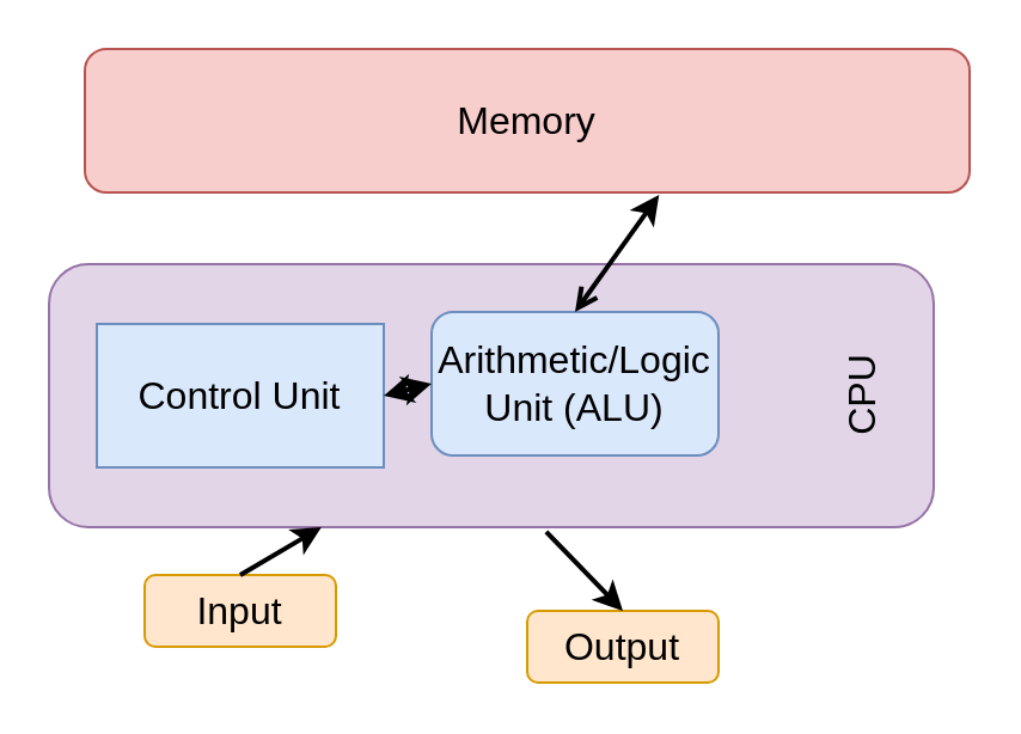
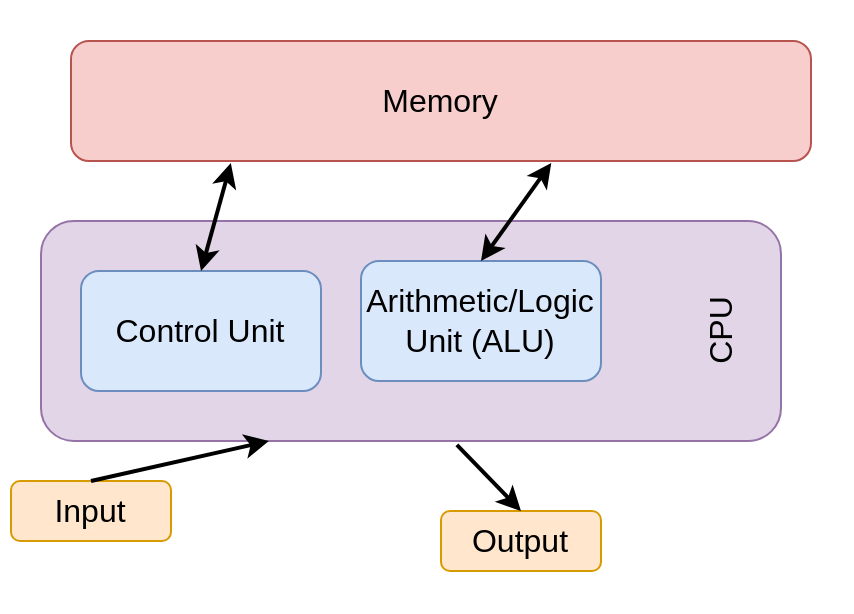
  <mxCell id="0" />
  <mxCell id="1" parent="0" />
  <mxCell id="2" value="" style="rounded=1;whiteSpace=wrap;html=1;fillColor=#e1d5e7;fontSize=16;strokeColor=#9673a6;" vertex="1" parent="1"><mxGeometry x="20" y="110" width="370" height="110" as="geometry" /></mxCell>
- <mxCell id="3" value="Control Unit" style="whiteSpace=wrap;html=1;fillColor=#dae8fc;fontSize=16;strokeColor=#6c8ebf;rounded=0;" vertex="1" parent="1"><mxGeometry x="40" y="135" width="120" height="60" as="geometry" /></mxCell>
+ <mxCell id="3" value="Control Unit" style="rounded=1;whiteSpace=wrap;html=1;fillColor=#dae8fc;fontSize=16;strokeColor=#6c8ebf;" vertex="1" parent="1"><mxGeometry x="40" y="135" width="120" height="60" as="geometry" /></mxCell>
  <mxCell id="4" value="Arithmetic/Logic Unit (ALU)" style="rounded=1;whiteSpace=wrap;html=1;fillColor=#dae8fc;fontSize=16;strokeColor=#6c8ebf;" vertex="1" parent="1"><mxGeometry x="180" y="130" width="120" height="60" as="geometry" /></mxCell>
  <mxCell id="5" value="Memory" style="rounded=1;whiteSpace=wrap;html=1;fillColor=#f8cecc;fontSize=16;strokeColor=#b85450;" vertex="1" parent="1"><mxGeometry x="35" y="20" width="370" height="60" as="geometry" /></mxCell>
- <mxCell id="6" value="" style="endArrow=classic;startArrow=classic;html=1;fontSize=16;exitX=1;exitY=0.5;exitDx=0;exitDy=0;entryX=0;entryY=0.5;entryDx=0;entryDy=0;strokeWidth=2;" edge="1" parent="1" source="3" target="4"><mxGeometry width="50" height="50" relative="1" as="geometry"><mxPoint x="170" y="165" as="sourcePoint" /><mxPoint x="190" y="165" as="targetPoint" /></mxGeometry></mxCell>
  <mxCell id="7" value="CPU" style="text;html=1;strokeColor=none;fillColor=none;align=center;verticalAlign=middle;whiteSpace=wrap;rounded=0;fontSize=16;direction=north;rotation=270;" vertex="1" parent="1"><mxGeometry x="330" y="145" width="60" height="40" as="geometry" /></mxCell>
- <mxCell id="9" value="" style="endArrow=open;startArrow=classic;html=1;fontSize=16;entryX=0.5;entryY=0;entryDx=0;entryDy=0;strokeWidth=2;exitX=0.649;exitY=1.017;exitDx=0;exitDy=0;exitPerimeter=0;" edge="1" parent="1" source="5" target="4"><mxGeometry width="50" height="50" relative="1" as="geometry"><mxPoint x="260" y="70" as="sourcePoint" /><mxPoint x="253.75" y="125" as="targetPoint" /></mxGeometry></mxCell>
- <mxCell id="10" value="Input" style="rounded=1;whiteSpace=wrap;html=1;fillColor=#ffe6cc;fontSize=16;strokeColor=#d79b00;" vertex="1" parent="1"><mxGeometry x="60" y="240" width="80" height="30" as="geometry" /></mxCell>
+ <mxCell id="8" value="" style="endArrow=classic;startArrow=classic;html=1;fontSize=16;exitX=0.216;exitY=1.017;exitDx=0;exitDy=0;entryX=0.5;entryY=0;entryDx=0;entryDy=0;strokeWidth=2;exitPerimeter=0;" edge="1" parent="1" source="5" target="3"><mxGeometry width="50" height="50" relative="1" as="geometry"><mxPoint x="170" y="85" as="sourcePoint" /><mxPoint x="210" y="85" as="targetPoint" /></mxGeometry></mxCell>
+ <mxCell id="9" value="" style="endArrow=classic;startArrow=classic;html=1;fontSize=16;entryX=0.5;entryY=0;entryDx=0;entryDy=0;strokeWidth=2;exitX=0.649;exitY=1.017;exitDx=0;exitDy=0;exitPerimeter=0;" edge="1" parent="1" source="5" target="4"><mxGeometry width="50" height="50" relative="1" as="geometry"><mxPoint x="260" y="70" as="sourcePoint" /><mxPoint x="253.75" y="125" as="targetPoint" /></mxGeometry></mxCell>
+ <mxCell id="10" value="Input" style="rounded=1;whiteSpace=wrap;html=1;fillColor=#ffe6cc;fontSize=16;strokeColor=#d79b00;" vertex="1" parent="1"><mxGeometry x="5" y="240" width="80" height="30" as="geometry" /></mxCell>
  <mxCell id="11" value="Output" style="rounded=1;whiteSpace=wrap;html=1;fillColor=#ffe6cc;fontSize=16;strokeColor=#d79b00;" vertex="1" parent="1"><mxGeometry x="220" y="255" width="80" height="30" as="geometry" /></mxCell>
  <mxCell id="12" value="" style="endArrow=classic;html=1;strokeWidth=2;fontSize=16;exitX=0.5;exitY=0;exitDx=0;exitDy=0;entryX=0.308;entryY=1;entryDx=0;entryDy=0;entryPerimeter=0;" edge="1" parent="1" source="10" target="2"><mxGeometry width="50" height="50" relative="1" as="geometry"><mxPoint x="20" y="340" as="sourcePoint" /><mxPoint x="70" y="290" as="targetPoint" /></mxGeometry></mxCell>
  <mxCell id="13" value="" style="endArrow=classic;html=1;strokeWidth=2;fontSize=16;exitX=0.562;exitY=1.018;exitDx=0;exitDy=0;exitPerimeter=0;entryX=0.5;entryY=0;entryDx=0;entryDy=0;" edge="1" parent="1" source="2" target="11"><mxGeometry width="50" height="50" relative="1" as="geometry"><mxPoint x="20" y="340" as="sourcePoint" /><mxPoint x="70" y="290" as="targetPoint" /></mxGeometry></mxCell>
